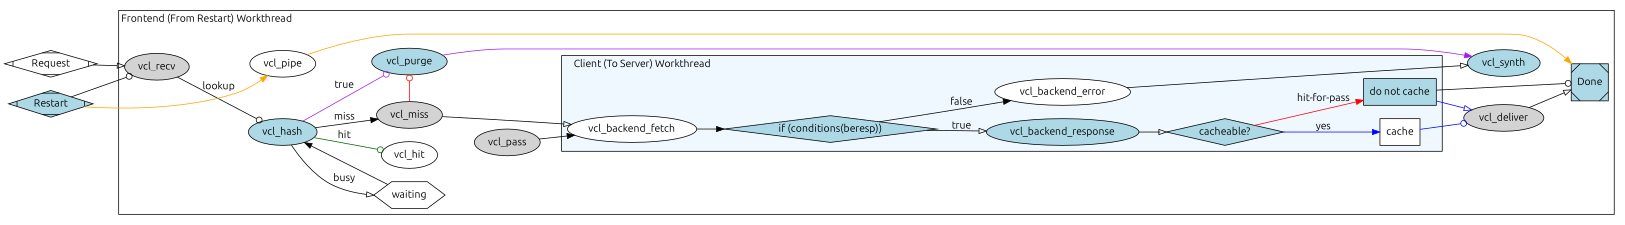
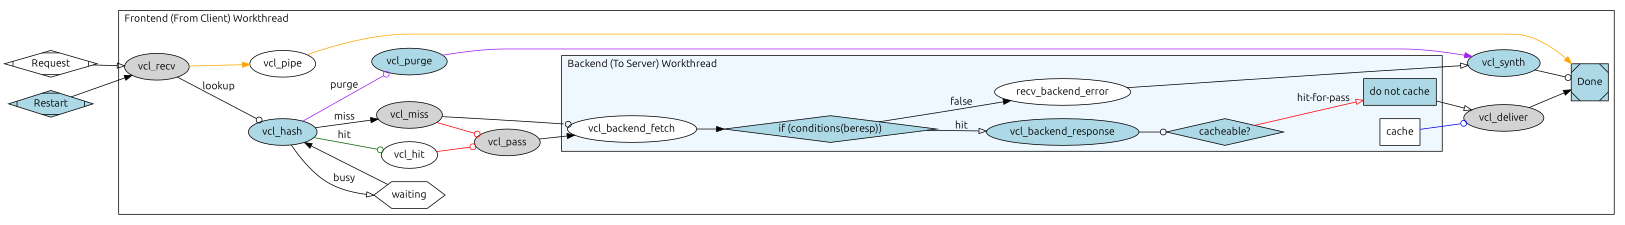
  digraph {
    fontname=Ubuntu
    labeljust=l
    rankdir=LR
    node [fillcolor=lightblue fontname=Ubuntu style=filled]
    edge [arrowhead=odot fontname=Ubuntu]
    vcl_deliver [fillcolor=lightgrey]
    vcl_synth
    vcl_hit [fillcolor=white]
    vcl_miss [fillcolor=lightgrey]
    vcl_purge
    n6 [label="if (conditions(beresp))" shape=diamond]
    vcl_backend_fetch [fillcolor=white]
    vcl_backend_response
-   vcl_backend_error [fillcolor=white]
+   vcl_backend_error [fillcolor=white label=recv_backend_error]
    n10 [label="cacheable?" shape=diamond]
    n11 [fillcolor=white label=cache shape=box]
    n12 [label="do not cache" shape=box]
    vcl_recv [fillcolor=lightgrey]
    vcl_hash
    vcl_pipe [fillcolor=white]
    vcl_pass [fillcolor=lightgrey]
    waiting [fillcolor=white shape=hexagon]
    Done [shape=Msquare]
    Request [fillcolor=white shape=Mdiamond]
    n20 [label=Restart shape=Mdiamond]
    subgraph cluster_1 {
-     label="Frontend (From Restart) Workthread"
+     label="Frontend (From Client) Workthread"
      vcl_recv
      vcl_hash
      vcl_pipe
      vcl_pass
      waiting
      Done
      subgraph sub_2 {
        label="Frontend (From Client) Workthread"
        rank=same
        vcl_deliver
        vcl_synth
      }
      subgraph sub_3 {
        label="Frontend (From Client) Workthread"
        rank=same
        vcl_hit
        vcl_miss
        vcl_purge
      }
      subgraph cluster_4 {
        bgcolor=aliceblue
-       label="Client (To Server) Workthread"
+       label="Backend (To Server) Workthread"
        n6
        vcl_backend_fetch
        vcl_backend_response
        vcl_backend_error
        n10
        n11
        n12
      }
    }
-   vcl_deliver -> Done [arrowhead=onormal]
-   n12 -> Done
-   vcl_miss -> vcl_backend_fetch [arrowhead=onormal]
-   vcl_miss -> vcl_purge [color=red]
+   vcl_deliver -> Done [arrowhead=normal]
+   vcl_synth -> Done
+   vcl_hit -> vcl_pass [color=red]
+   vcl_miss -> vcl_backend_fetch
+   vcl_miss -> vcl_pass [color=red]
    vcl_purge -> vcl_synth [arrowhead=normal color=purple]
-   n6 -> vcl_backend_response [arrowhead=onormal label=true]
+   n6 -> vcl_backend_response [arrowhead=onormal label=hit]
    n6 -> vcl_backend_error [arrowhead=normal label=false]
    vcl_backend_fetch -> n6 [arrowhead=normal]
-   vcl_backend_response -> n10 [arrowhead=onormal]
+   vcl_backend_response -> n10
    vcl_backend_error -> vcl_synth [arrowhead=onormal]
-   n10 -> n11 [arrowhead=normal color=blue label=yes]
-   n10 -> n12 [arrowhead=normal color=red label="hit-for-pass"]
+   n10 -> n12 [arrowhead=onormal color=red label="hit-for-pass"]
    n11 -> vcl_deliver [color=blue]
-   n12 -> vcl_deliver [arrowhead=onormal color=blue]
+   n12 -> vcl_deliver [arrowhead=onormal]
    vcl_recv -> vcl_hash [label=lookup]
-   n20 -> vcl_pipe [arrowhead=normal color=orange]
+   vcl_recv -> vcl_pipe [arrowhead=normal color=orange]
    vcl_hash -> vcl_hit [color=darkgreen label=hit]
    vcl_hash -> vcl_miss [arrowhead=normal label=miss]
-   vcl_hash -> vcl_purge [color=purple label=true]
+   vcl_hash -> vcl_purge [color=purple label=purge]
    vcl_hash -> waiting [arrowhead=onormal label=busy]
    vcl_pipe -> Done [arrowhead=normal color=orange]
    vcl_pass -> vcl_backend_fetch [arrowhead=normal]
    waiting -> vcl_hash [arrowhead=normal]
    Request -> vcl_recv [arrowhead=onormal]
-   n20 -> vcl_recv
+   n20 -> vcl_recv [arrowhead=normal]
  }
